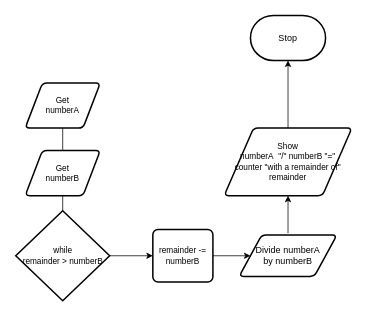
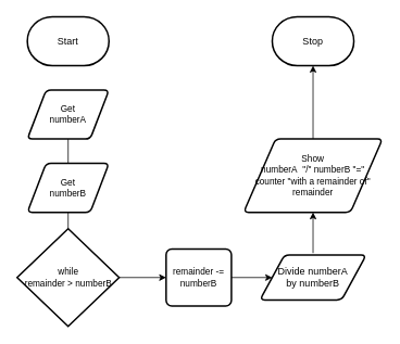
  <mxCell id="0" />
  <mxCell id="1" parent="0" />
+ <mxCell id="2" value="Start" style="strokeWidth=2;html=1;shape=mxgraph.flowchart.terminator;whiteSpace=wrap;" parent="1" vertex="1"><mxGeometry x="33" y="20" width="100" height="60" as="geometry" /></mxCell>
  <mxCell id="3" value="Stop" style="strokeWidth=2;html=1;shape=mxgraph.flowchart.terminator;whiteSpace=wrap;" parent="1" vertex="1"><mxGeometry x="333" y="20" width="100" height="60" as="geometry" /></mxCell>
  <mxCell id="4" value="Get&lt;br&gt;numberA" style="shape=parallelogram;html=1;strokeWidth=2;perimeter=parallelogramPerimeter;whiteSpace=wrap;rounded=1;arcSize=12;size=0.23;fontFamily=Helvetica;fontSize=11;fontColor=default;" parent="1" vertex="1"><mxGeometry x="33" y="110" width="100" height="60" as="geometry" /></mxCell>
  <mxCell id="5" value="" style="edgeStyle=orthogonalEdgeStyle;html=1;rounded=0;startArrow=none;endArrow=none;" parent="1" source="4" target="6" edge="1"><mxGeometry relative="1" as="geometry"><mxPoint x="143" y="210" as="sourcePoint" /><mxPoint x="143" y="480" as="targetPoint" /></mxGeometry></mxCell>
  <mxCell id="6" value="Get&lt;br&gt;numberB" style="shape=parallelogram;html=1;strokeWidth=2;perimeter=parallelogramPerimeter;whiteSpace=wrap;rounded=1;arcSize=12;size=0.23;fontFamily=Helvetica;fontSize=11;fontColor=default;" parent="1" vertex="1"><mxGeometry x="33" y="200" width="100" height="60" as="geometry" /></mxCell>
  <mxCell id="7" value="" style="edgeStyle=orthogonalEdgeStyle;html=1;rounded=0;startArrow=none;endArrow=none;entryX=0.5;entryY=0;entryDx=0;entryDy=0;entryPerimeter=0;" parent="1" source="6" target="9" edge="1"><mxGeometry relative="1" as="geometry"><mxPoint x="143" y="270" as="sourcePoint" /><mxPoint x="143" y="300" as="targetPoint" /></mxGeometry></mxCell>
  <mxCell id="8" style="edgeStyle=none;html=1;entryX=0;entryY=0.5;entryDx=0;entryDy=0;" parent="1" source="9" target="11" edge="1"><mxGeometry relative="1" as="geometry" /></mxCell>
  <mxCell id="9" value="while&lt;br&gt;remainder &amp;gt; numberB" style="strokeWidth=2;html=1;shape=mxgraph.flowchart.decision;whiteSpace=wrap;fontFamily=Helvetica;fontSize=11;fontColor=default;" parent="1" vertex="1"><mxGeometry x="20.5" y="280" width="125" height="120" as="geometry" /></mxCell>
  <mxCell id="10" style="edgeStyle=none;html=1;" parent="1" source="11" edge="1"><mxGeometry relative="1" as="geometry"><mxPoint x="333" y="340" as="targetPoint" /></mxGeometry></mxCell>
  <mxCell id="11" value="remainder -=&lt;br&gt;numberB" style="rounded=1;whiteSpace=wrap;html=1;absoluteArcSize=1;arcSize=14;strokeWidth=2;fontFamily=Helvetica;fontSize=11;fontColor=default;" parent="1" vertex="1"><mxGeometry x="203" y="305" width="80" height="70" as="geometry" /></mxCell>
  <mxCell id="12" style="edgeStyle=orthogonalEdgeStyle;shape=connector;rounded=0;html=1;labelBackgroundColor=default;strokeColor=default;fontFamily=Helvetica;fontSize=11;fontColor=default;endArrow=classic;" parent="1" source="13" target="3" edge="1"><mxGeometry relative="1" as="geometry" /></mxCell>
  <mxCell id="13" value="Show&lt;br&gt;numberA&amp;nbsp; &quot;/&quot; numberB &quot;=&quot;&lt;br&gt;counter &quot;with a remainder of&quot;&lt;br&gt;remainder" style="shape=parallelogram;html=1;strokeWidth=2;perimeter=parallelogramPerimeter;whiteSpace=wrap;rounded=1;arcSize=12;size=0.23;fontFamily=Helvetica;fontSize=11;fontColor=default;" parent="1" vertex="1"><mxGeometry x="298" y="170" width="170" height="90" as="geometry" /></mxCell>
  <mxCell id="14" style="edgeStyle=none;html=1;" parent="1" target="13" edge="1"><mxGeometry relative="1" as="geometry"><mxPoint x="383" y="310" as="sourcePoint" /></mxGeometry></mxCell>
  <mxCell id="15" value="&lt;span style=&quot;font-size: 12px;&quot;&gt;Divide numberA &lt;br&gt;by numberB&lt;br&gt;&lt;/span&gt;" style="shape=parallelogram;html=1;strokeWidth=2;perimeter=parallelogramPerimeter;whiteSpace=wrap;rounded=1;arcSize=12;size=0.23;fontFamily=Helvetica;fontSize=11;fontColor=default;" parent="1" vertex="1"><mxGeometry x="318" y="312.5" width="130" height="55" as="geometry" /></mxCell>
